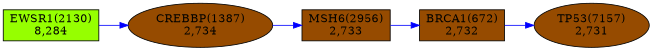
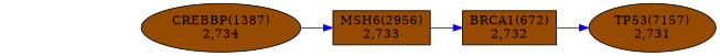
  digraph {
    rankdir=LR
    node [fillcolor="#964b00" shape=box style=filled]
    edge [color=blue]
    n1 [label="BRCA1(672)\n2,732"]
    n2 [label="TP53(7157)\n2,731" shape=ellipse]
    n3 [label="CREBBP(1387)\n2,734" shape=ellipse]
    n4 [label="MSH6(2956)\n2,733"]
-   n5 [fillcolor="#96ff00" label="EWSR1(2130)\n8,284"]
    n1 -> n2
    n3 -> n4
    n4 -> n1
-   n5 -> n3
  }
